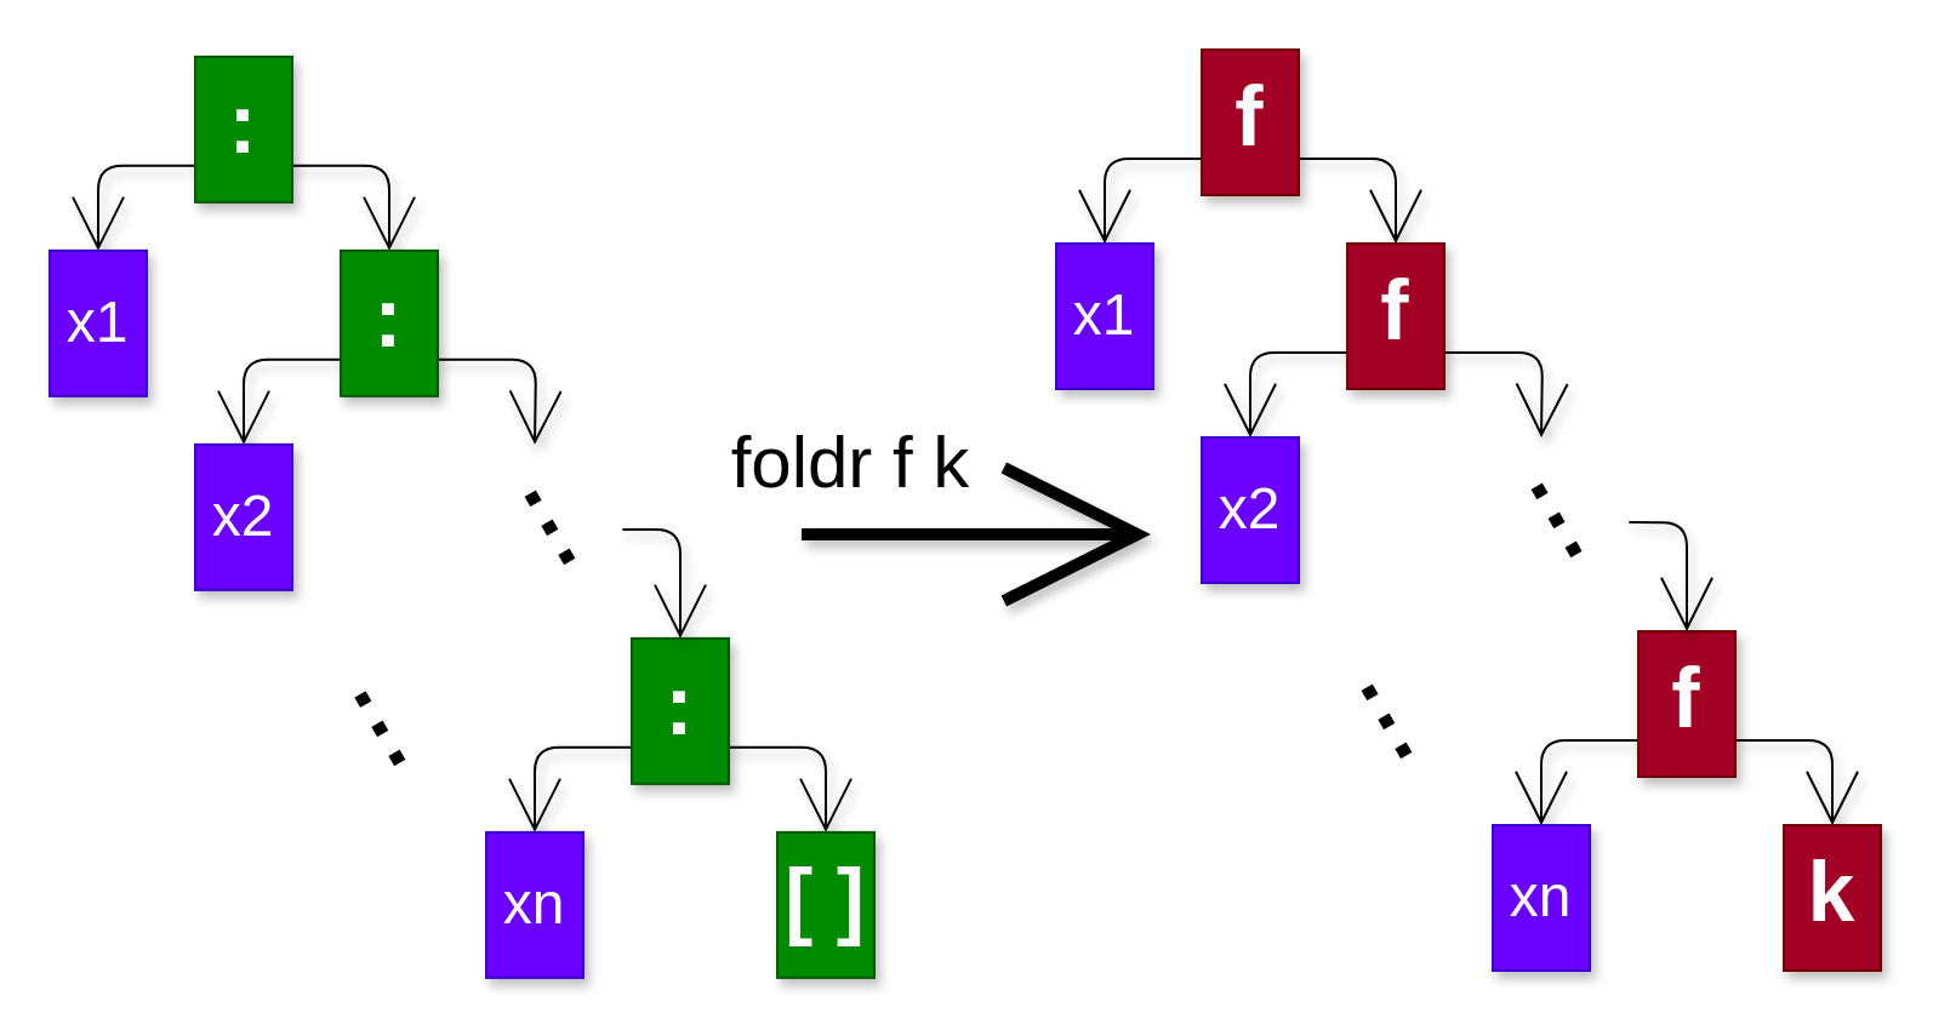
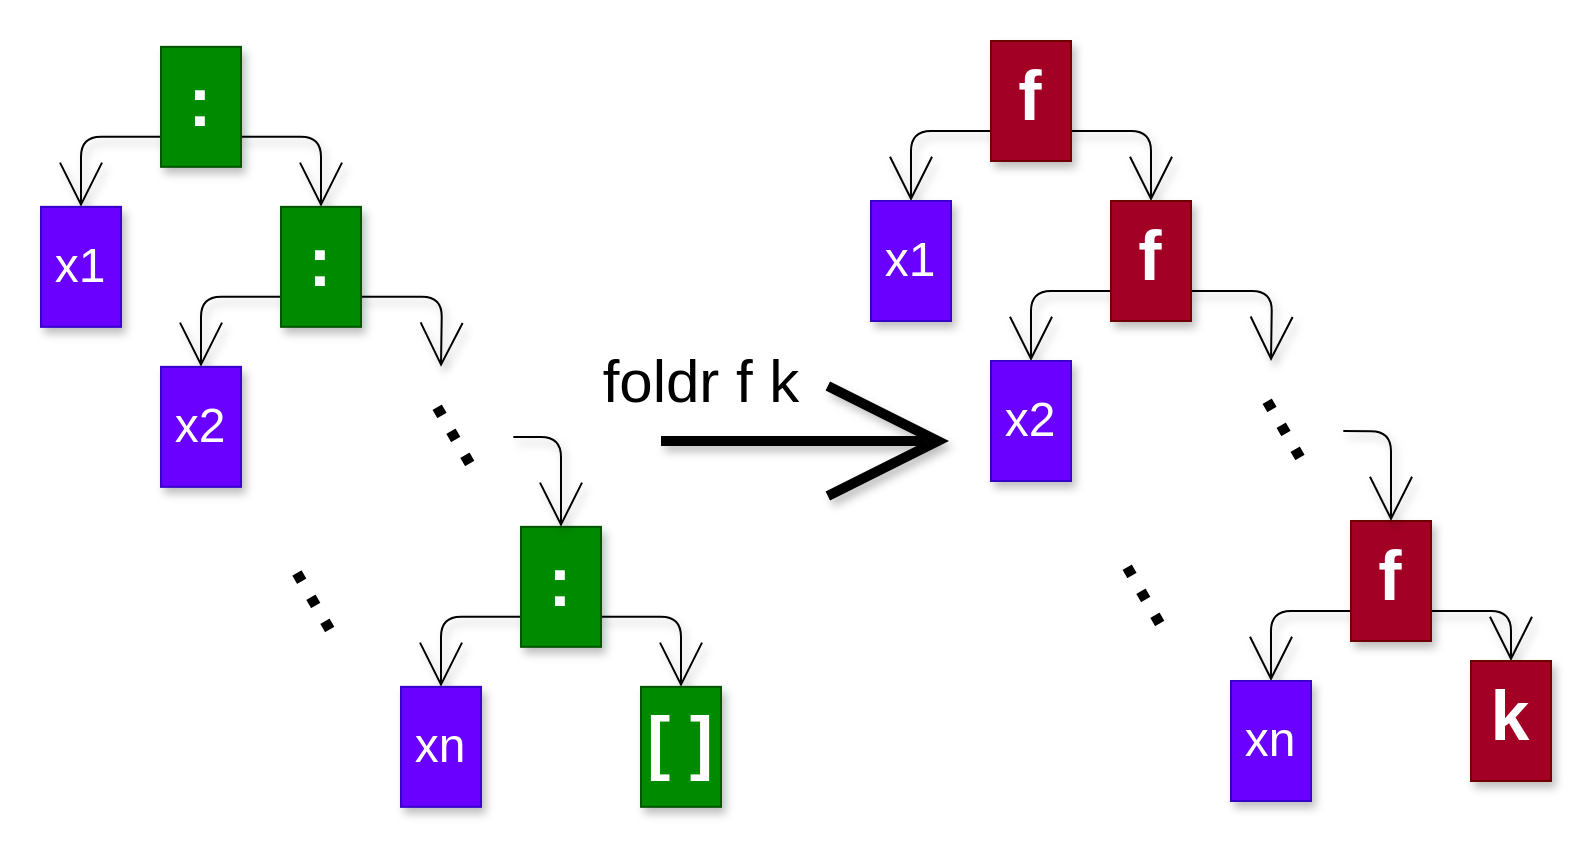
  <mxCell id="0" />
  <mxCell id="1" parent="0" />
  <mxCell id="2" style="edgeStyle=orthogonalEdgeStyle;rounded=1;orthogonalLoop=1;jettySize=auto;html=1;exitX=0;exitY=0.75;exitDx=0;exitDy=0;entryX=0.5;entryY=0;entryDx=0;entryDy=0;endArrow=open;endFill=0;strokeWidth=1;endSize=20;shadow=1;" edge="1" parent="1" source="4" target="12"><mxGeometry relative="1" as="geometry" /></mxCell>
  <mxCell id="3" style="edgeStyle=orthogonalEdgeStyle;rounded=1;orthogonalLoop=1;jettySize=auto;html=1;exitX=1;exitY=0.75;exitDx=0;exitDy=0;entryX=0.5;entryY=0;entryDx=0;entryDy=0;endArrow=open;endFill=0;endSize=20;strokeWidth=1;shadow=1;" edge="1" parent="1" source="4" target="7"><mxGeometry relative="1" as="geometry" /></mxCell>
  <mxCell id="4" value="&lt;font style=&quot;font-size: 35px;&quot;&gt;&lt;b style=&quot;font-size: 35px;&quot;&gt;:&lt;/b&gt;&lt;/font&gt;" style="rounded=0;whiteSpace=wrap;html=1;fillColor=#008a00;strokeColor=#005700;fontColor=#ffffff;fontSize=35;verticalAlign=top;shadow=1;" vertex="1" parent="1"><mxGeometry x="80" y="22.93" width="40" height="60" as="geometry" /></mxCell>
  <mxCell id="5" style="edgeStyle=orthogonalEdgeStyle;rounded=1;orthogonalLoop=1;jettySize=auto;html=1;exitX=0;exitY=0.75;exitDx=0;exitDy=0;entryX=0.5;entryY=0;entryDx=0;entryDy=0;endArrow=open;endFill=0;endSize=20;strokeWidth=1;shadow=1;" edge="1" parent="1" source="7" target="13"><mxGeometry relative="1" as="geometry" /></mxCell>
  <mxCell id="6" style="edgeStyle=orthogonalEdgeStyle;rounded=1;orthogonalLoop=1;jettySize=auto;html=1;exitX=1;exitY=0.75;exitDx=0;exitDy=0;entryX=0.5;entryY=0;entryDx=0;entryDy=0;endArrow=open;endFill=0;endSize=20;strokeWidth=1;shadow=1;" edge="1" parent="1" source="7"><mxGeometry relative="1" as="geometry"><mxPoint x="220" y="182.93" as="targetPoint" /></mxGeometry></mxCell>
  <mxCell id="7" value="&lt;font style=&quot;font-size: 35px;&quot;&gt;&lt;b style=&quot;font-size: 35px;&quot;&gt;:&lt;/b&gt;&lt;/font&gt;" style="rounded=0;whiteSpace=wrap;html=1;fillColor=#008a00;strokeColor=#005700;fontColor=#ffffff;fontSize=35;verticalAlign=top;shadow=1;" vertex="1" parent="1"><mxGeometry x="140" y="102.93" width="40" height="60" as="geometry" /></mxCell>
  <mxCell id="8" style="edgeStyle=orthogonalEdgeStyle;rounded=1;orthogonalLoop=1;jettySize=auto;html=1;exitX=0;exitY=0.75;exitDx=0;exitDy=0;entryX=0.5;entryY=0;entryDx=0;entryDy=0;endArrow=open;endFill=0;endSize=20;strokeWidth=1;shadow=1;" edge="1" parent="1" source="10" target="14"><mxGeometry relative="1" as="geometry" /></mxCell>
  <mxCell id="9" style="edgeStyle=orthogonalEdgeStyle;rounded=1;orthogonalLoop=1;jettySize=auto;html=1;exitX=1;exitY=0.75;exitDx=0;exitDy=0;entryX=0.5;entryY=0;entryDx=0;entryDy=0;endArrow=open;endFill=0;endSize=20;strokeWidth=1;shadow=1;" edge="1" parent="1" source="10" target="11"><mxGeometry relative="1" as="geometry" /></mxCell>
  <mxCell id="10" value="&lt;font style=&quot;font-size: 35px;&quot;&gt;&lt;b style=&quot;font-size: 35px;&quot;&gt;:&lt;/b&gt;&lt;/font&gt;" style="rounded=0;whiteSpace=wrap;html=1;fillColor=#008a00;strokeColor=#005700;fontColor=#ffffff;fontSize=35;verticalAlign=top;shadow=1;" vertex="1" parent="1"><mxGeometry x="260" y="262.93" width="40" height="60" as="geometry" /></mxCell>
  <mxCell id="11" value="&lt;font style=&quot;font-size: 35px&quot;&gt;&lt;b style=&quot;font-size: 35px&quot;&gt;[ ]&lt;/b&gt;&lt;/font&gt;" style="rounded=0;whiteSpace=wrap;html=1;fillColor=#008a00;strokeColor=#005700;fontColor=#ffffff;fontSize=35;verticalAlign=top;shadow=1;" vertex="1" parent="1"><mxGeometry x="320" y="342.93" width="40" height="60" as="geometry" /></mxCell>
  <mxCell id="12" value="x1" style="rounded=0;whiteSpace=wrap;html=1;fontSize=24;fillColor=#6a00ff;strokeColor=#3700CC;fontColor=#ffffff;shadow=1;" vertex="1" parent="1"><mxGeometry x="20" y="102.93" width="40" height="60" as="geometry" /></mxCell>
  <mxCell id="13" value="x2" style="rounded=0;whiteSpace=wrap;html=1;fontSize=24;fillColor=#6a00ff;strokeColor=#3700CC;fontColor=#ffffff;shadow=1;" vertex="1" parent="1"><mxGeometry x="80" y="182.93" width="40" height="60" as="geometry" /></mxCell>
  <mxCell id="14" value="xn" style="rounded=0;whiteSpace=wrap;html=1;fontSize=24;fillColor=#6a00ff;strokeColor=#3700CC;fontColor=#ffffff;shadow=1;" vertex="1" parent="1"><mxGeometry x="200" y="342.93" width="40" height="60" as="geometry" /></mxCell>
  <mxCell id="15" style="edgeStyle=orthogonalEdgeStyle;rounded=1;orthogonalLoop=1;jettySize=auto;html=1;entryX=0.5;entryY=0;entryDx=0;entryDy=0;fontSize=50;endArrow=open;endFill=0;endSize=20;strokeWidth=1;exitX=0.75;exitY=0;exitDx=0;exitDy=0;shadow=1;" edge="1" parent="1" source="16" target="10"><mxGeometry relative="1" as="geometry"><mxPoint x="280" y="212.93" as="sourcePoint" /><Array as="points"><mxPoint x="280" y="217.93" /></Array></mxGeometry></mxCell>
  <mxCell id="16" value="&lt;font style=&quot;font-size: 50px;&quot;&gt;...&lt;/font&gt;" style="text;html=1;strokeColor=none;fillColor=none;align=center;verticalAlign=middle;whiteSpace=wrap;rounded=0;fontSize=50;rotation=60;shadow=1;" vertex="1" parent="1"><mxGeometry x="210" y="200" width="60" height="20" as="geometry" /></mxCell>
  <mxCell id="17" value="&lt;font style=&quot;font-size: 50px;&quot;&gt;...&lt;/font&gt;" style="text;html=1;strokeColor=none;fillColor=none;align=center;verticalAlign=middle;whiteSpace=wrap;rounded=0;fontSize=50;rotation=60;shadow=1;" vertex="1" parent="1"><mxGeometry x="140" y="282.93" width="60" height="20" as="geometry" /></mxCell>
  <mxCell id="18" style="edgeStyle=orthogonalEdgeStyle;rounded=1;orthogonalLoop=1;jettySize=auto;html=1;exitX=0;exitY=0.75;exitDx=0;exitDy=0;entryX=0.5;entryY=0;entryDx=0;entryDy=0;endArrow=open;endFill=0;strokeWidth=1;endSize=20;shadow=1;" edge="1" parent="1" source="20" target="28"><mxGeometry relative="1" as="geometry" /></mxCell>
  <mxCell id="19" style="edgeStyle=orthogonalEdgeStyle;rounded=1;orthogonalLoop=1;jettySize=auto;html=1;exitX=1;exitY=0.75;exitDx=0;exitDy=0;entryX=0.5;entryY=0;entryDx=0;entryDy=0;endArrow=open;endFill=0;endSize=20;strokeWidth=1;shadow=1;" edge="1" parent="1" source="20" target="23"><mxGeometry relative="1" as="geometry" /></mxCell>
  <mxCell id="20" value="&lt;font style=&quot;font-size: 35px&quot;&gt;&lt;b style=&quot;font-size: 35px&quot;&gt;f&lt;/b&gt;&lt;/font&gt;" style="rounded=0;whiteSpace=wrap;html=1;fillColor=#a20025;strokeColor=#6F0000;fontColor=#ffffff;fontSize=35;verticalAlign=top;shadow=1;" vertex="1" parent="1"><mxGeometry x="495" y="20" width="40" height="60" as="geometry" /></mxCell>
  <mxCell id="21" style="edgeStyle=orthogonalEdgeStyle;rounded=1;orthogonalLoop=1;jettySize=auto;html=1;exitX=0;exitY=0.75;exitDx=0;exitDy=0;entryX=0.5;entryY=0;entryDx=0;entryDy=0;endArrow=open;endFill=0;endSize=20;strokeWidth=1;shadow=1;" edge="1" parent="1" source="23" target="29"><mxGeometry relative="1" as="geometry" /></mxCell>
  <mxCell id="22" style="edgeStyle=orthogonalEdgeStyle;rounded=1;orthogonalLoop=1;jettySize=auto;html=1;exitX=1;exitY=0.75;exitDx=0;exitDy=0;entryX=0.5;entryY=0;entryDx=0;entryDy=0;endArrow=open;endFill=0;endSize=20;strokeWidth=1;shadow=1;" edge="1" parent="1" source="23"><mxGeometry relative="1" as="geometry"><mxPoint x="635" y="180" as="targetPoint" /></mxGeometry></mxCell>
  <mxCell id="23" value="&lt;font style=&quot;font-size: 35px&quot;&gt;&lt;b style=&quot;font-size: 35px&quot;&gt;f&lt;/b&gt;&lt;/font&gt;" style="rounded=0;whiteSpace=wrap;html=1;fillColor=#a20025;strokeColor=#6F0000;fontColor=#ffffff;fontSize=35;verticalAlign=top;shadow=1;" vertex="1" parent="1"><mxGeometry x="555" y="100" width="40" height="60" as="geometry" /></mxCell>
  <mxCell id="24" style="edgeStyle=orthogonalEdgeStyle;rounded=1;orthogonalLoop=1;jettySize=auto;html=1;exitX=0;exitY=0.75;exitDx=0;exitDy=0;entryX=0.5;entryY=0;entryDx=0;entryDy=0;endArrow=open;endFill=0;endSize=20;strokeWidth=1;shadow=1;" edge="1" parent="1" source="26" target="30"><mxGeometry relative="1" as="geometry" /></mxCell>
  <mxCell id="25" style="edgeStyle=orthogonalEdgeStyle;rounded=1;orthogonalLoop=1;jettySize=auto;html=1;exitX=1;exitY=0.75;exitDx=0;exitDy=0;entryX=0.5;entryY=0;entryDx=0;entryDy=0;endArrow=open;endFill=0;endSize=20;strokeWidth=1;shadow=1;" edge="1" parent="1" source="26" target="27"><mxGeometry relative="1" as="geometry" /></mxCell>
  <mxCell id="26" value="&lt;font style=&quot;font-size: 35px&quot;&gt;&lt;b style=&quot;font-size: 35px&quot;&gt;f&lt;/b&gt;&lt;/font&gt;" style="rounded=0;whiteSpace=wrap;html=1;fillColor=#a20025;strokeColor=#6F0000;fontColor=#ffffff;fontSize=35;verticalAlign=top;shadow=1;" vertex="1" parent="1"><mxGeometry x="675" y="260" width="40" height="60" as="geometry" /></mxCell>
- <mxCell id="27" value="&lt;font style=&quot;font-size: 35px&quot;&gt;&lt;b style=&quot;font-size: 35px&quot;&gt;k&lt;/b&gt;&lt;/font&gt;" style="rounded=0;whiteSpace=wrap;html=1;fillColor=#a20025;strokeColor=#6F0000;fontColor=#ffffff;fontSize=35;verticalAlign=top;shadow=1;" vertex="1" parent="1"><mxGeometry x="735" y="340" width="40" height="60" as="geometry" /></mxCell>
+ <mxCell id="27" value="&lt;font style=&quot;font-size: 35px&quot;&gt;&lt;b style=&quot;font-size: 35px&quot;&gt;k&lt;/b&gt;&lt;/font&gt;" style="rounded=0;whiteSpace=wrap;html=1;fillColor=#a20025;strokeColor=#6F0000;fontColor=#ffffff;fontSize=35;verticalAlign=top;shadow=1;" vertex="1" parent="1"><mxGeometry x="735" y="330" width="40" height="60" as="geometry" /></mxCell>
  <mxCell id="28" value="x1" style="rounded=0;whiteSpace=wrap;html=1;fontSize=24;fillColor=#6a00ff;strokeColor=#3700CC;fontColor=#ffffff;shadow=1;" vertex="1" parent="1"><mxGeometry x="435" y="100" width="40" height="60" as="geometry" /></mxCell>
  <mxCell id="29" value="x2" style="rounded=0;whiteSpace=wrap;html=1;fontSize=24;fillColor=#6a00ff;strokeColor=#3700CC;fontColor=#ffffff;shadow=1;" vertex="1" parent="1"><mxGeometry x="495" y="180" width="40" height="60" as="geometry" /></mxCell>
  <mxCell id="30" value="xn" style="rounded=0;whiteSpace=wrap;html=1;fontSize=24;fillColor=#6a00ff;strokeColor=#3700CC;fontColor=#ffffff;shadow=1;" vertex="1" parent="1"><mxGeometry x="615" y="340" width="40" height="60" as="geometry" /></mxCell>
  <mxCell id="31" style="edgeStyle=orthogonalEdgeStyle;rounded=1;orthogonalLoop=1;jettySize=auto;html=1;entryX=0.5;entryY=0;entryDx=0;entryDy=0;fontSize=50;endArrow=open;endFill=0;endSize=20;strokeWidth=1;exitX=0.75;exitY=0;exitDx=0;exitDy=0;shadow=1;" edge="1" parent="1" source="32" target="26"><mxGeometry relative="1" as="geometry"><mxPoint x="695" y="210" as="sourcePoint" /><Array as="points"><mxPoint x="695" y="215" /></Array></mxGeometry></mxCell>
  <mxCell id="32" value="&lt;font style=&quot;font-size: 50px;&quot;&gt;...&lt;/font&gt;" style="text;html=1;strokeColor=none;fillColor=none;align=center;verticalAlign=middle;whiteSpace=wrap;rounded=0;fontSize=50;rotation=60;shadow=1;" vertex="1" parent="1"><mxGeometry x="625" y="197.07" width="60" height="20" as="geometry" /></mxCell>
  <mxCell id="33" value="&lt;font style=&quot;font-size: 50px;&quot;&gt;...&lt;/font&gt;" style="text;html=1;strokeColor=none;fillColor=none;align=center;verticalAlign=middle;whiteSpace=wrap;rounded=0;fontSize=50;rotation=60;shadow=1;" vertex="1" parent="1"><mxGeometry x="555" y="280" width="60" height="20" as="geometry" /></mxCell>
  <mxCell id="34" value="foldr f k" style="edgeStyle=orthogonalEdgeStyle;rounded=1;orthogonalLoop=1;jettySize=auto;html=1;fontSize=30;endArrow=open;endFill=0;endSize=50;strokeWidth=5;shadow=1;labelBackgroundColor=none;" edge="1" parent="1"><mxGeometry x="-0.722" y="30" relative="1" as="geometry"><mxPoint x="330" y="220" as="sourcePoint" /><mxPoint x="474" y="220" as="targetPoint" /><Array as="points"><mxPoint x="410" y="220" /><mxPoint x="410" y="220" /></Array><mxPoint as="offset" /></mxGeometry></mxCell>
